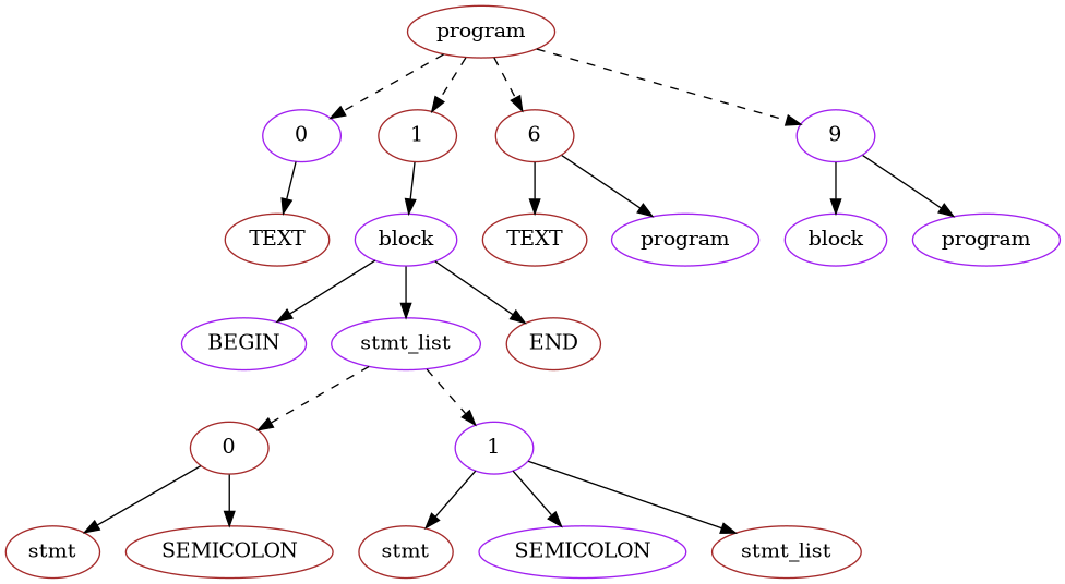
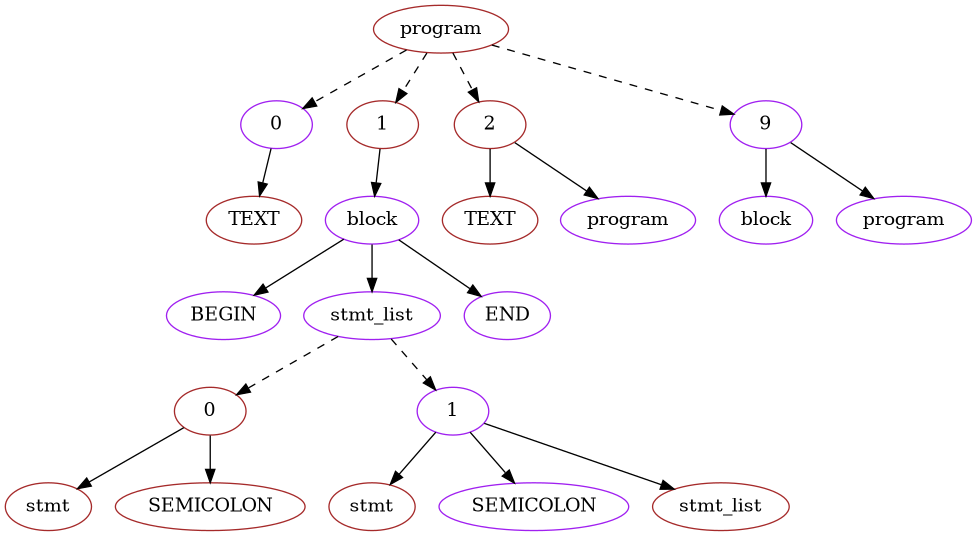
  digraph {
    node [color=brown]
    n1 [color=purple label=0]
    TEXT
    program
    n4 [label=1]
-   n5 [label=6]
+   n5 [label=2]
    n6 [color=purple label=9]
    block [color=purple]
    n8 [label=TEXT]
    n9 [color=purple label=program]
    n10 [color=purple label=block]
    n11 [color=purple label=program]
    BEGIN [color=purple]
    stmt_list [color=purple]
-   END
+   END [color=purple]
    n15 [label=0]
    n16 [color=purple label=1]
    stmt
    SEMICOLON
    n19 [label=stmt]
    n20 [color=purple label=SEMICOLON]
    n21 [label=stmt_list]
    n1 -> TEXT
    program -> n1 [style=dashed]
    program -> n4 [style=dashed]
    program -> n5 [style=dashed]
    program -> n6 [style=dashed]
    n4 -> block
    n5 -> n8
    n5 -> n9
    n6 -> n10
    n6 -> n11
    block -> BEGIN
    block -> stmt_list
    block -> END
    stmt_list -> n15 [style=dashed]
    stmt_list -> n16 [style=dashed]
    n15 -> stmt
    n15 -> SEMICOLON
    n16 -> n19
    n16 -> n20
    n16 -> n21
  }
